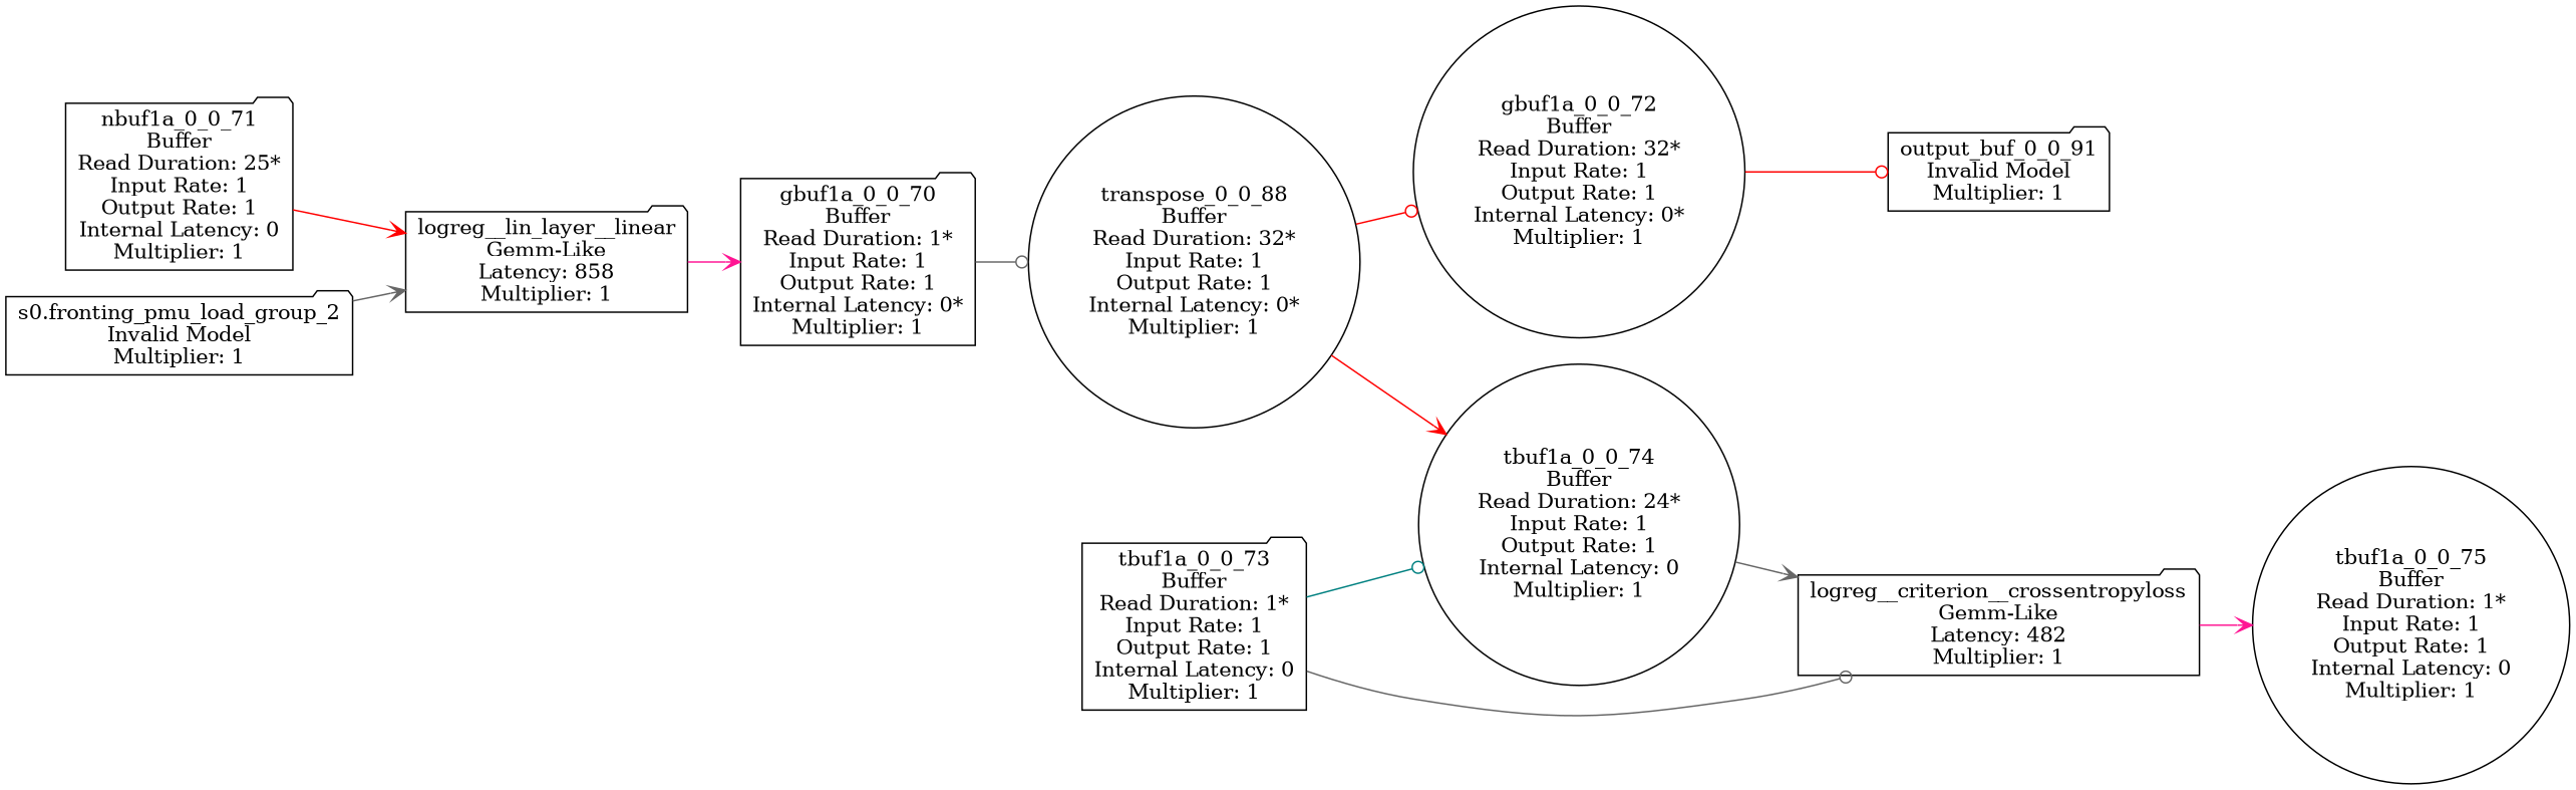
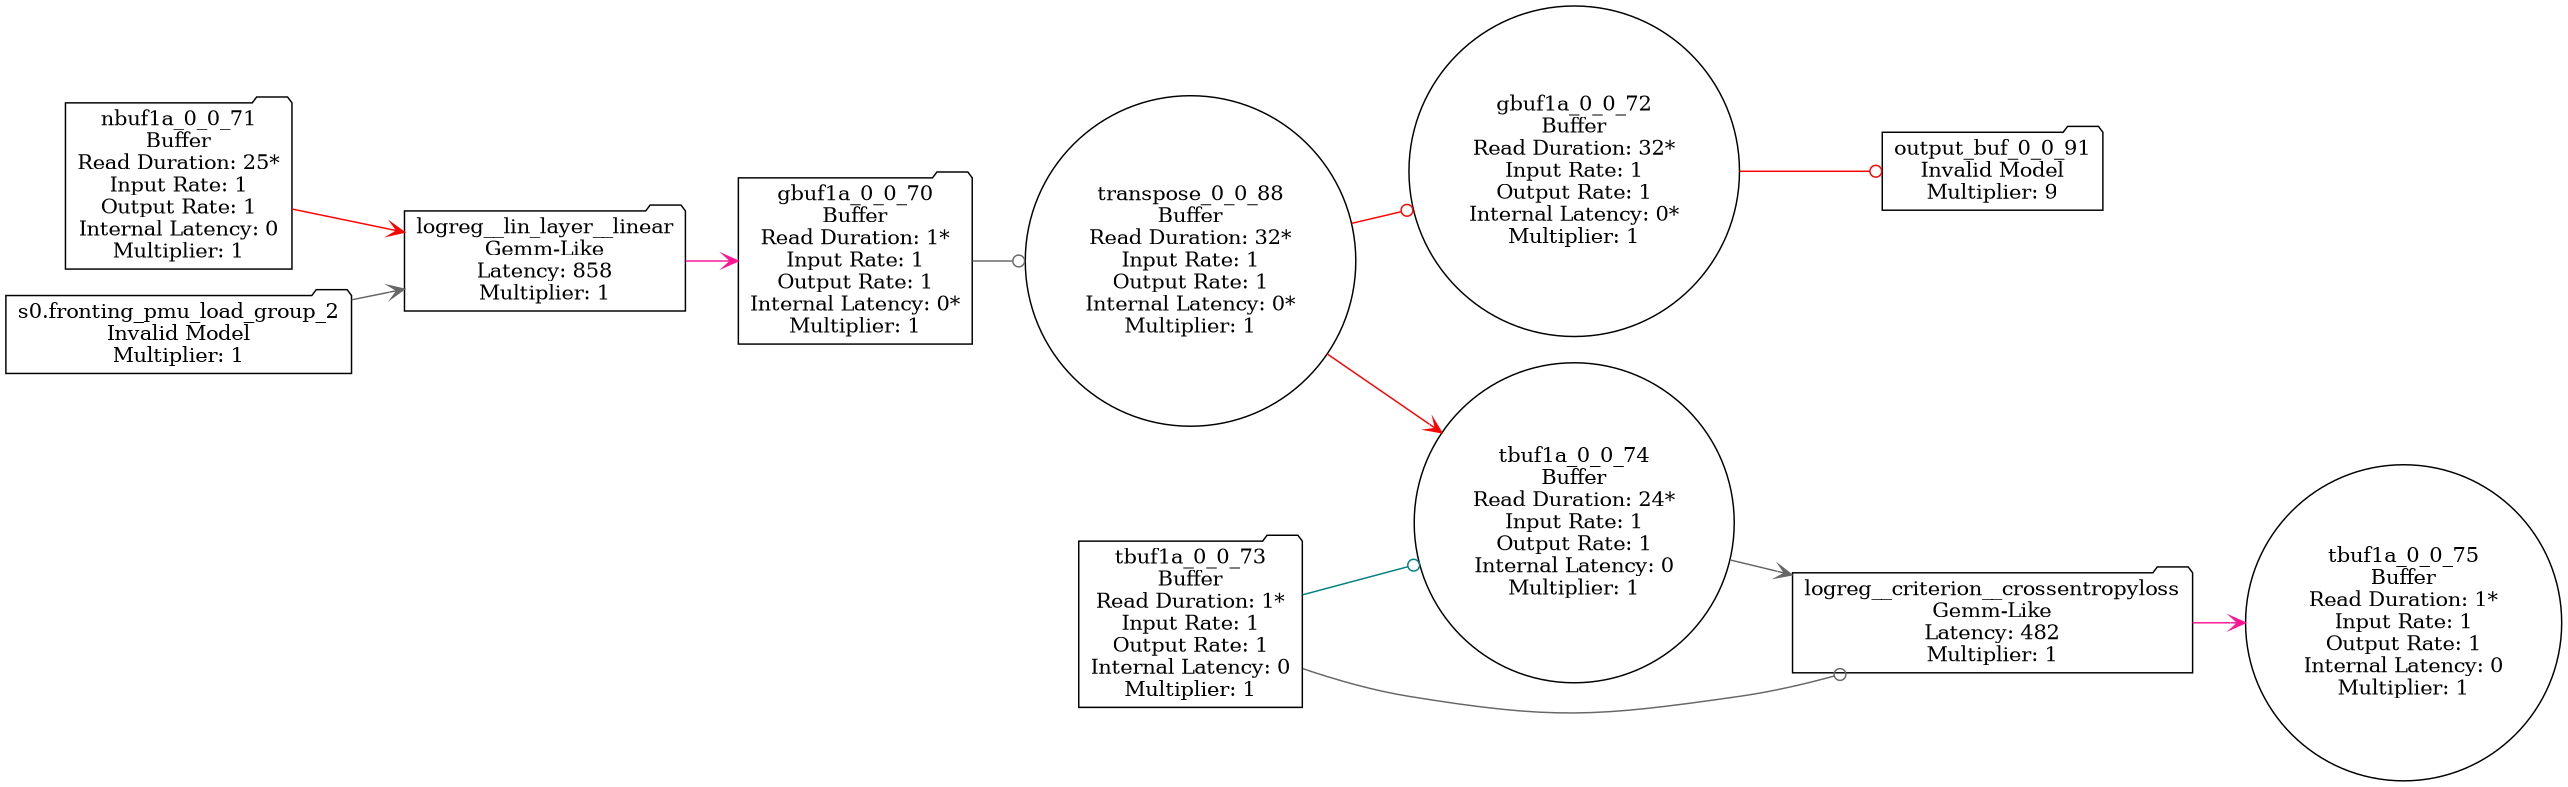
  digraph {
    rankdir=LR
    node [shape=folder]
    edge [color=red arrowhead=vee]
    n1 [label="nbuf1a_0_0_71\nBuffer\nRead Duration: 25*\nInput Rate: 1\nOutput Rate: 1\nInternal Latency: 0\nMultiplier: 1"]
    n2 [label="logreg__lin_layer__linear\nGemm-Like\nLatency: 858\nMultiplier: 1"]
    n3 [label="gbuf1a_0_0_70\nBuffer\nRead Duration: 1*\nInput Rate: 1\nOutput Rate: 1\nInternal Latency: 0*\nMultiplier: 1"]
    n4 [label="s0.fronting_pmu_load_group_2\nInvalid Model\nMultiplier: 1"]
    n5 [label="transpose_0_0_88\nBuffer\nRead Duration: 32*\nInput Rate: 1\nOutput Rate: 1\nInternal Latency: 0*\nMultiplier: 1" shape=circle]
    n6 [label="gbuf1a_0_0_72\nBuffer\nRead Duration: 32*\nInput Rate: 1\nOutput Rate: 1\nInternal Latency: 0*\nMultiplier: 1" shape=circle]
    n7 [label="tbuf1a_0_0_74\nBuffer\nRead Duration: 24*\nInput Rate: 1\nOutput Rate: 1\nInternal Latency: 0\nMultiplier: 1" shape=circle]
-   n8 [label="output_buf_0_0_91\nInvalid Model\nMultiplier: 1"]
+   n8 [label="output_buf_0_0_91\nInvalid Model\nMultiplier: 9"]
    n9 [label="logreg__criterion__crossentropyloss\nGemm-Like\nLatency: 482\nMultiplier: 1"]
    n10 [label="tbuf1a_0_0_73\nBuffer\nRead Duration: 1*\nInput Rate: 1\nOutput Rate: 1\nInternal Latency: 0\nMultiplier: 1"]
    n11 [label="tbuf1a_0_0_75\nBuffer\nRead Duration: 1*\nInput Rate: 1\nOutput Rate: 1\nInternal Latency: 0\nMultiplier: 1" shape=circle]
    n1 -> n2
    n2 -> n3 [color=deeppink]
    n3 -> n5 [color=gray40 arrowhead=odot]
    n4 -> n2 [color=gray40]
    n5 -> n6 [arrowhead=odot]
    n5 -> n7
    n6 -> n8 [arrowhead=odot]
    n7 -> n9 [color=gray40]
    n9 -> n11 [color=deeppink]
    n10 -> n7 [color=teal arrowhead=odot]
    n10 -> n9 [color=gray40 arrowhead=odot]
  }
